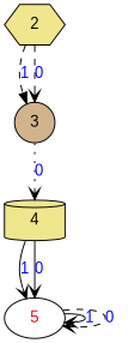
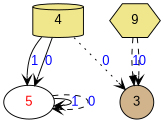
  digraph {
    fontname="Liberation Sans"
    node [fillcolor=khaki fontname="Liberation Sans" style=filled]
    edge [arrowhead=vee fontname="Liberation Sans" style=solid]
    3 [fillcolor=tan shape=circle]
    4 [shape=cylinder]
    n3 [label=<<font color="red">5</font>> fillcolor="" style=""]
-   2 [shape=hexagon]
-   3 -> 4 [label=<<font color="blue">0</font>> style=dotted]
+   2 [shape=hexagon label=9]
+   4 -> 3 [label=<<font color="blue">0</font>> style=dotted]
    4 -> n3 [label=<<font color="blue">1</font>>]
    4 -> n3 [label=<<font color="blue">0</font>>]
    n3 -> n3 [label=<<font color="blue">1</font>>]
    n3 -> n3 [label=<<font color="blue">0</font>> style=dashed]
    2 -> 3 [arrowhead=normal label=<<font color="blue">1</font>> style=dashed]
    2 -> 3 [label=<<font color="blue">0</font>> style=dashed]
  }
